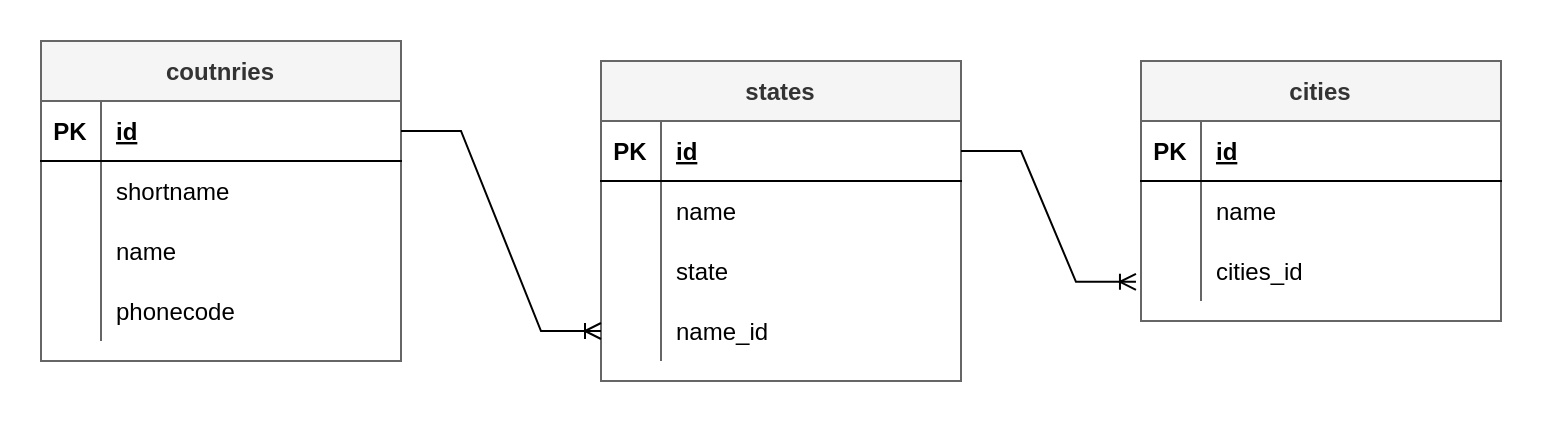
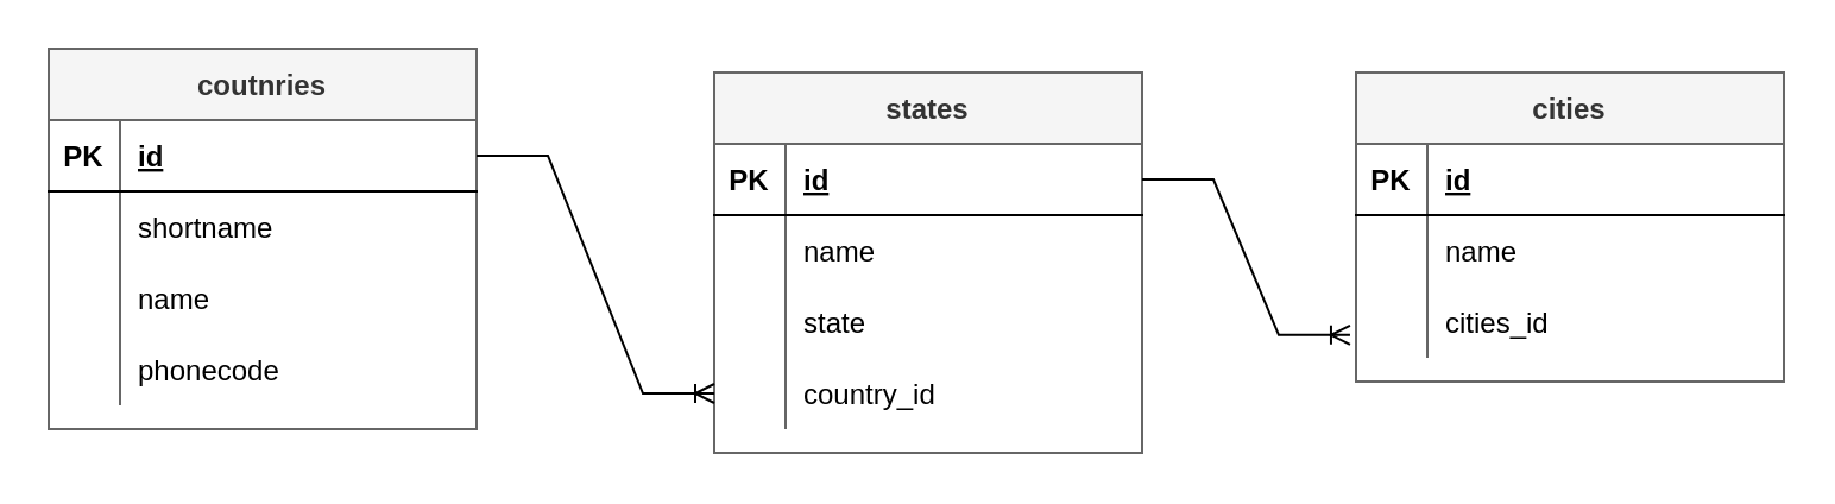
  <mxCell id="0" />
  <mxCell id="1" parent="0" />
  <mxCell id="2" value="coutnries" style="shape=table;startSize=30;container=1;collapsible=1;childLayout=tableLayout;fixedRows=1;rowLines=0;fontStyle=1;align=center;resizeLast=1;fillColor=#f5f5f5;strokeColor=#666666;fontColor=#333333;" vertex="1" parent="1"><mxGeometry x="20" y="20" width="180" height="160" as="geometry" /></mxCell>
  <mxCell id="3" value="" style="shape=tableRow;horizontal=0;startSize=0;swimlaneHead=0;swimlaneBody=0;fillColor=none;collapsible=0;dropTarget=0;points=[[0,0.5],[1,0.5]];portConstraint=eastwest;top=0;left=0;right=0;bottom=1;" vertex="1" parent="2"><mxGeometry y="30" width="180" height="30" as="geometry" /></mxCell>
  <mxCell id="4" value="PK" style="shape=partialRectangle;connectable=0;fillColor=none;top=0;left=0;bottom=0;right=0;fontStyle=1;overflow=hidden;" vertex="1" parent="3"><mxGeometry width="30" height="30" as="geometry"><mxRectangle width="30" height="30" as="alternateBounds" /></mxGeometry></mxCell>
  <mxCell id="5" value="id" style="shape=partialRectangle;connectable=0;fillColor=none;top=0;left=0;bottom=0;right=0;align=left;spacingLeft=6;fontStyle=5;overflow=hidden;" vertex="1" parent="3"><mxGeometry x="30" width="150" height="30" as="geometry"><mxRectangle width="150" height="30" as="alternateBounds" /></mxGeometry></mxCell>
  <mxCell id="6" value="" style="shape=tableRow;horizontal=0;startSize=0;swimlaneHead=0;swimlaneBody=0;fillColor=none;collapsible=0;dropTarget=0;points=[[0,0.5],[1,0.5]];portConstraint=eastwest;top=0;left=0;right=0;bottom=0;" vertex="1" parent="2"><mxGeometry y="60" width="180" height="30" as="geometry" /></mxCell>
  <mxCell id="7" value="" style="shape=partialRectangle;connectable=0;fillColor=none;top=0;left=0;bottom=0;right=0;editable=1;overflow=hidden;" vertex="1" parent="6"><mxGeometry width="30" height="30" as="geometry"><mxRectangle width="30" height="30" as="alternateBounds" /></mxGeometry></mxCell>
  <mxCell id="8" value="shortname" style="shape=partialRectangle;connectable=0;fillColor=none;top=0;left=0;bottom=0;right=0;align=left;spacingLeft=6;overflow=hidden;" vertex="1" parent="6"><mxGeometry x="30" width="150" height="30" as="geometry"><mxRectangle width="150" height="30" as="alternateBounds" /></mxGeometry></mxCell>
  <mxCell id="9" value="" style="shape=tableRow;horizontal=0;startSize=0;swimlaneHead=0;swimlaneBody=0;fillColor=none;collapsible=0;dropTarget=0;points=[[0,0.5],[1,0.5]];portConstraint=eastwest;top=0;left=0;right=0;bottom=0;" vertex="1" parent="2"><mxGeometry y="90" width="180" height="30" as="geometry" /></mxCell>
  <mxCell id="10" value="" style="shape=partialRectangle;connectable=0;fillColor=none;top=0;left=0;bottom=0;right=0;editable=1;overflow=hidden;" vertex="1" parent="9"><mxGeometry width="30" height="30" as="geometry"><mxRectangle width="30" height="30" as="alternateBounds" /></mxGeometry></mxCell>
  <mxCell id="11" value="name" style="shape=partialRectangle;connectable=0;fillColor=none;top=0;left=0;bottom=0;right=0;align=left;spacingLeft=6;overflow=hidden;" vertex="1" parent="9"><mxGeometry x="30" width="150" height="30" as="geometry"><mxRectangle width="150" height="30" as="alternateBounds" /></mxGeometry></mxCell>
  <mxCell id="12" value="" style="shape=tableRow;horizontal=0;startSize=0;swimlaneHead=0;swimlaneBody=0;fillColor=none;collapsible=0;dropTarget=0;points=[[0,0.5],[1,0.5]];portConstraint=eastwest;top=0;left=0;right=0;bottom=0;" vertex="1" parent="2"><mxGeometry y="120" width="180" height="30" as="geometry" /></mxCell>
  <mxCell id="13" value="" style="shape=partialRectangle;connectable=0;fillColor=none;top=0;left=0;bottom=0;right=0;editable=1;overflow=hidden;" vertex="1" parent="12"><mxGeometry width="30" height="30" as="geometry"><mxRectangle width="30" height="30" as="alternateBounds" /></mxGeometry></mxCell>
  <mxCell id="14" value="phonecode" style="shape=partialRectangle;connectable=0;fillColor=none;top=0;left=0;bottom=0;right=0;align=left;spacingLeft=6;overflow=hidden;" vertex="1" parent="12"><mxGeometry x="30" width="150" height="30" as="geometry"><mxRectangle width="150" height="30" as="alternateBounds" /></mxGeometry></mxCell>
  <mxCell id="15" value="states" style="shape=table;startSize=30;container=1;collapsible=1;childLayout=tableLayout;fixedRows=1;rowLines=0;fontStyle=1;align=center;resizeLast=1;fillColor=#f5f5f5;strokeColor=#666666;fontColor=#333333;" vertex="1" parent="1"><mxGeometry x="300" y="30" width="180" height="160" as="geometry" /></mxCell>
  <mxCell id="16" value="" style="shape=tableRow;horizontal=0;startSize=0;swimlaneHead=0;swimlaneBody=0;fillColor=none;collapsible=0;dropTarget=0;points=[[0,0.5],[1,0.5]];portConstraint=eastwest;top=0;left=0;right=0;bottom=1;" vertex="1" parent="15"><mxGeometry y="30" width="180" height="30" as="geometry" /></mxCell>
  <mxCell id="17" value="PK" style="shape=partialRectangle;connectable=0;fillColor=none;top=0;left=0;bottom=0;right=0;fontStyle=1;overflow=hidden;" vertex="1" parent="16"><mxGeometry width="30" height="30" as="geometry"><mxRectangle width="30" height="30" as="alternateBounds" /></mxGeometry></mxCell>
  <mxCell id="18" value="id" style="shape=partialRectangle;connectable=0;fillColor=none;top=0;left=0;bottom=0;right=0;align=left;spacingLeft=6;fontStyle=5;overflow=hidden;" vertex="1" parent="16"><mxGeometry x="30" width="150" height="30" as="geometry"><mxRectangle width="150" height="30" as="alternateBounds" /></mxGeometry></mxCell>
  <mxCell id="19" value="" style="shape=tableRow;horizontal=0;startSize=0;swimlaneHead=0;swimlaneBody=0;fillColor=none;collapsible=0;dropTarget=0;points=[[0,0.5],[1,0.5]];portConstraint=eastwest;top=0;left=0;right=0;bottom=0;" vertex="1" parent="15"><mxGeometry y="60" width="180" height="30" as="geometry" /></mxCell>
  <mxCell id="20" value="" style="shape=partialRectangle;connectable=0;fillColor=none;top=0;left=0;bottom=0;right=0;editable=1;overflow=hidden;" vertex="1" parent="19"><mxGeometry width="30" height="30" as="geometry"><mxRectangle width="30" height="30" as="alternateBounds" /></mxGeometry></mxCell>
  <mxCell id="21" value="name" style="shape=partialRectangle;connectable=0;fillColor=none;top=0;left=0;bottom=0;right=0;align=left;spacingLeft=6;overflow=hidden;" vertex="1" parent="19"><mxGeometry x="30" width="150" height="30" as="geometry"><mxRectangle width="150" height="30" as="alternateBounds" /></mxGeometry></mxCell>
  <mxCell id="22" value="" style="shape=tableRow;horizontal=0;startSize=0;swimlaneHead=0;swimlaneBody=0;fillColor=none;collapsible=0;dropTarget=0;points=[[0,0.5],[1,0.5]];portConstraint=eastwest;top=0;left=0;right=0;bottom=0;" vertex="1" parent="15"><mxGeometry y="90" width="180" height="30" as="geometry" /></mxCell>
  <mxCell id="23" value="" style="shape=partialRectangle;connectable=0;fillColor=none;top=0;left=0;bottom=0;right=0;editable=1;overflow=hidden;" vertex="1" parent="22"><mxGeometry width="30" height="30" as="geometry"><mxRectangle width="30" height="30" as="alternateBounds" /></mxGeometry></mxCell>
  <mxCell id="24" value="state" style="shape=partialRectangle;connectable=0;fillColor=none;top=0;left=0;bottom=0;right=0;align=left;spacingLeft=6;overflow=hidden;" vertex="1" parent="22"><mxGeometry x="30" width="150" height="30" as="geometry"><mxRectangle width="150" height="30" as="alternateBounds" /></mxGeometry></mxCell>
  <mxCell id="25" style="shape=tableRow;horizontal=0;startSize=0;swimlaneHead=0;swimlaneBody=0;fillColor=none;collapsible=0;dropTarget=0;points=[[0,0.5],[1,0.5]];portConstraint=eastwest;top=0;left=0;right=0;bottom=0;" vertex="1" parent="15"><mxGeometry y="120" width="180" height="30" as="geometry" /></mxCell>
  <mxCell id="26" style="shape=partialRectangle;connectable=0;fillColor=none;top=0;left=0;bottom=0;right=0;editable=1;overflow=hidden;" vertex="1" parent="25"><mxGeometry width="30" height="30" as="geometry"><mxRectangle width="30" height="30" as="alternateBounds" /></mxGeometry></mxCell>
- <mxCell id="27" value="name_id" style="shape=partialRectangle;connectable=0;fillColor=none;top=0;left=0;bottom=0;right=0;align=left;spacingLeft=6;overflow=hidden;" vertex="1" parent="25"><mxGeometry x="30" width="150" height="30" as="geometry"><mxRectangle width="150" height="30" as="alternateBounds" /></mxGeometry></mxCell>
+ <mxCell id="27" value="country_id" style="shape=partialRectangle;connectable=0;fillColor=none;top=0;left=0;bottom=0;right=0;align=left;spacingLeft=6;overflow=hidden;" vertex="1" parent="25"><mxGeometry x="30" width="150" height="30" as="geometry"><mxRectangle width="150" height="30" as="alternateBounds" /></mxGeometry></mxCell>
  <mxCell id="28" value="cities" style="shape=table;startSize=30;container=1;collapsible=1;childLayout=tableLayout;fixedRows=1;rowLines=0;fontStyle=1;align=center;resizeLast=1;fillColor=#f5f5f5;strokeColor=#666666;fontColor=#333333;" vertex="1" parent="1"><mxGeometry x="570" y="30" width="180" height="130" as="geometry" /></mxCell>
  <mxCell id="29" value="" style="shape=tableRow;horizontal=0;startSize=0;swimlaneHead=0;swimlaneBody=0;fillColor=none;collapsible=0;dropTarget=0;points=[[0,0.5],[1,0.5]];portConstraint=eastwest;top=0;left=0;right=0;bottom=1;" vertex="1" parent="28"><mxGeometry y="30" width="180" height="30" as="geometry" /></mxCell>
  <mxCell id="30" value="PK" style="shape=partialRectangle;connectable=0;fillColor=none;top=0;left=0;bottom=0;right=0;fontStyle=1;overflow=hidden;" vertex="1" parent="29"><mxGeometry width="30" height="30" as="geometry"><mxRectangle width="30" height="30" as="alternateBounds" /></mxGeometry></mxCell>
  <mxCell id="31" value="id" style="shape=partialRectangle;connectable=0;fillColor=none;top=0;left=0;bottom=0;right=0;align=left;spacingLeft=6;fontStyle=5;overflow=hidden;" vertex="1" parent="29"><mxGeometry x="30" width="150" height="30" as="geometry"><mxRectangle width="150" height="30" as="alternateBounds" /></mxGeometry></mxCell>
  <mxCell id="32" value="" style="shape=tableRow;horizontal=0;startSize=0;swimlaneHead=0;swimlaneBody=0;fillColor=none;collapsible=0;dropTarget=0;points=[[0,0.5],[1,0.5]];portConstraint=eastwest;top=0;left=0;right=0;bottom=0;" vertex="1" parent="28"><mxGeometry y="60" width="180" height="30" as="geometry" /></mxCell>
  <mxCell id="33" value="" style="shape=partialRectangle;connectable=0;fillColor=none;top=0;left=0;bottom=0;right=0;editable=1;overflow=hidden;" vertex="1" parent="32"><mxGeometry width="30" height="30" as="geometry"><mxRectangle width="30" height="30" as="alternateBounds" /></mxGeometry></mxCell>
  <mxCell id="34" value="name" style="shape=partialRectangle;connectable=0;fillColor=none;top=0;left=0;bottom=0;right=0;align=left;spacingLeft=6;overflow=hidden;" vertex="1" parent="32"><mxGeometry x="30" width="150" height="30" as="geometry"><mxRectangle width="150" height="30" as="alternateBounds" /></mxGeometry></mxCell>
  <mxCell id="35" value="" style="shape=tableRow;horizontal=0;startSize=0;swimlaneHead=0;swimlaneBody=0;fillColor=none;collapsible=0;dropTarget=0;points=[[0,0.5],[1,0.5]];portConstraint=eastwest;top=0;left=0;right=0;bottom=0;" vertex="1" parent="28"><mxGeometry y="90" width="180" height="30" as="geometry" /></mxCell>
  <mxCell id="36" value="" style="shape=partialRectangle;connectable=0;fillColor=none;top=0;left=0;bottom=0;right=0;editable=1;overflow=hidden;" vertex="1" parent="35"><mxGeometry width="30" height="30" as="geometry"><mxRectangle width="30" height="30" as="alternateBounds" /></mxGeometry></mxCell>
  <mxCell id="37" value="cities_id" style="shape=partialRectangle;connectable=0;fillColor=none;top=0;left=0;bottom=0;right=0;align=left;spacingLeft=6;overflow=hidden;" vertex="1" parent="35"><mxGeometry x="30" width="150" height="30" as="geometry"><mxRectangle width="150" height="30" as="alternateBounds" /></mxGeometry></mxCell>
  <mxCell id="38" value="" style="edgeStyle=entityRelationEdgeStyle;fontSize=12;html=1;endArrow=ERoneToMany;rounded=0;exitX=1;exitY=0.5;exitDx=0;exitDy=0;" edge="1" parent="1" source="3" target="25"><mxGeometry width="100" height="100" relative="1" as="geometry"><mxPoint x="140" y="400" as="sourcePoint" /><mxPoint x="240" y="300" as="targetPoint" /></mxGeometry></mxCell>
  <mxCell id="39" value="" style="edgeStyle=entityRelationEdgeStyle;fontSize=12;html=1;endArrow=ERoneToMany;rounded=0;entryX=-0.014;entryY=0.68;entryDx=0;entryDy=0;entryPerimeter=0;exitX=1;exitY=0.5;exitDx=0;exitDy=0;" edge="1" parent="1" source="16" target="35"><mxGeometry width="100" height="100" relative="1" as="geometry"><mxPoint x="520" y="210" as="sourcePoint" /><mxPoint x="620" y="110" as="targetPoint" /></mxGeometry></mxCell>
